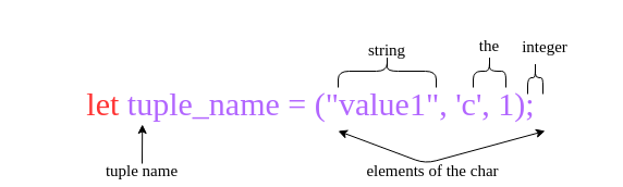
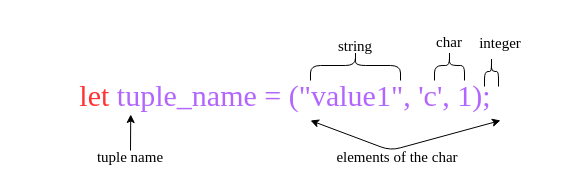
  <mxCell id="0" />
  <mxCell id="1" parent="0" />
  <mxCell id="2" value="&lt;font color=&quot;#ff3333&quot;&gt;let&lt;/font&gt; &lt;font color=&quot;#b266ff&quot;&gt;tuple_name = (&quot;value1&quot;, 'c', 1);&lt;/font&gt;" style="text;html=1;strokeColor=none;fillColor=none;align=center;verticalAlign=middle;whiteSpace=wrap;rounded=0;fontSize=30;fontFamily=Comic Sans MS;movable=0;resizable=0;rotatable=0;deletable=0;editable=0;connectable=0;" vertex="1" parent="1"><mxGeometry x="20" y="80" width="530" height="30" as="geometry" /></mxCell>
  <mxCell id="3" value="" style="edgeStyle=none;html=1;fontFamily=Comic Sans MS;fontSize=15;fontColor=#B266FF;exitX=0.5;exitY=0;exitDx=0;exitDy=0;entryX=0.208;entryY=1.133;entryDx=0;entryDy=0;entryPerimeter=0;movable=0;resizable=0;rotatable=0;deletable=0;editable=0;connectable=0;" edge="1" parent="1" source="4" target="2"><mxGeometry relative="1" as="geometry" /></mxCell>
  <mxCell id="4" value="&lt;font style=&quot;font-size: 15px ; line-height: 0.8&quot;&gt;tuple name&lt;/font&gt;" style="text;html=1;strokeColor=none;fillColor=none;align=center;verticalAlign=middle;whiteSpace=wrap;rounded=0;fontFamily=Comic Sans MS;fontSize=30;fontColor=#000000;movable=0;resizable=0;rotatable=0;deletable=0;editable=0;connectable=0;" vertex="1" parent="1"><mxGeometry x="80" y="150" width="100" as="geometry" /></mxCell>
  <mxCell id="5" value="string" style="text;html=1;strokeColor=none;fillColor=none;align=center;verticalAlign=middle;whiteSpace=wrap;rounded=0;fontFamily=Comic Sans MS;fontSize=15;fontColor=#000000;movable=0;resizable=0;rotatable=0;deletable=0;editable=0;connectable=0;" vertex="1" parent="1"><mxGeometry x="325" y="30" width="60" height="30" as="geometry" /></mxCell>
  <mxCell id="6" value="" style="shape=curlyBracket;whiteSpace=wrap;html=1;rounded=1;flipH=1;fontFamily=Comic Sans MS;fontSize=15;fontColor=#B266FF;rotation=-90;size=0.5;movable=0;resizable=0;rotatable=0;deletable=0;editable=0;connectable=0;" vertex="1" parent="1"><mxGeometry x="340" y="20" width="30" height="90" as="geometry" /></mxCell>
  <mxCell id="7" value="" style="shape=curlyBracket;whiteSpace=wrap;html=1;rounded=1;flipH=1;fontFamily=Comic Sans MS;fontSize=15;fontColor=#B266FF;rotation=-90;size=0.5;movable=0;resizable=0;rotatable=0;deletable=0;editable=0;connectable=0;" vertex="1" parent="1"><mxGeometry x="434" y="50" width="30" height="30" as="geometry" /></mxCell>
- <mxCell id="8" value="the" style="text;html=1;strokeColor=none;fillColor=none;align=center;verticalAlign=middle;whiteSpace=wrap;rounded=0;fontFamily=Comic Sans MS;fontSize=15;fontColor=#000000;movable=0;resizable=0;rotatable=0;deletable=0;editable=0;connectable=0;" vertex="1" parent="1"><mxGeometry x="419" y="26" width="60" height="30" as="geometry" /></mxCell>
+ <mxCell id="8" value="char" style="text;html=1;strokeColor=none;fillColor=none;align=center;verticalAlign=middle;whiteSpace=wrap;rounded=0;fontFamily=Comic Sans MS;fontSize=15;fontColor=#000000;movable=0;resizable=0;rotatable=0;deletable=0;editable=0;connectable=0;" vertex="1" parent="1"><mxGeometry x="419" y="26" width="60" height="30" as="geometry" /></mxCell>
  <mxCell id="9" value="integer" style="text;html=1;strokeColor=none;fillColor=none;align=center;verticalAlign=middle;whiteSpace=wrap;rounded=0;fontFamily=Comic Sans MS;fontSize=15;fontColor=#000000;movable=0;resizable=0;rotatable=0;deletable=0;editable=0;connectable=0;" vertex="1" parent="1"><mxGeometry x="470" y="27" width="60" height="30" as="geometry" /></mxCell>
  <mxCell id="10" value="" style="shape=curlyBracket;whiteSpace=wrap;html=1;rounded=1;flipH=1;fontFamily=Comic Sans MS;fontSize=15;fontColor=#B266FF;rotation=-90;size=0.5;movable=0;resizable=0;rotatable=0;deletable=0;editable=0;connectable=0;" vertex="1" parent="1"><mxGeometry x="476" y="64" width="30" height="14" as="geometry" /></mxCell>
  <mxCell id="11" value="" style="endArrow=classic;startArrow=classic;html=1;fontFamily=Comic Sans MS;fontSize=15;fontColor=#B266FF;movable=0;resizable=0;rotatable=0;deletable=0;editable=0;connectable=0;" edge="1" parent="1"><mxGeometry width="50" height="50" relative="1" as="geometry"><mxPoint x="310" y="120" as="sourcePoint" /><mxPoint x="500" y="120" as="targetPoint" /><Array as="points"><mxPoint x="390" y="150" /></Array></mxGeometry></mxCell>
  <mxCell id="12" value="&lt;font style=&quot;font-size: 15px ; line-height: 0.8&quot;&gt;elements of the char&lt;/font&gt;" style="text;html=1;strokeColor=none;fillColor=none;align=center;verticalAlign=middle;whiteSpace=wrap;rounded=0;fontFamily=Comic Sans MS;fontSize=30;fontColor=#000000;movable=0;resizable=0;rotatable=0;deletable=0;editable=0;connectable=0;" vertex="1" parent="1"><mxGeometry x="317" y="150" width="160" as="geometry" /></mxCell>
